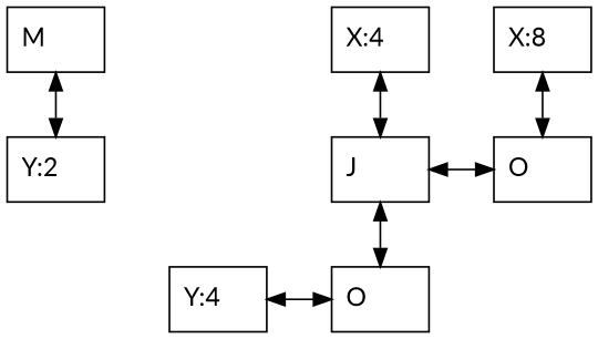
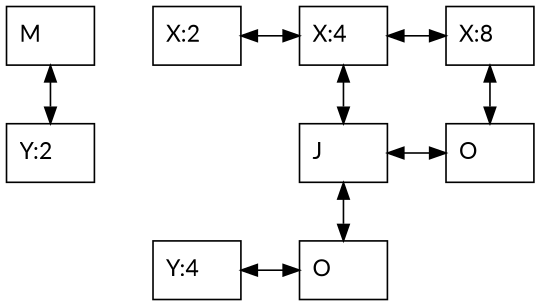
  digraph {
    fontname=Lato
    nodesep=0.5
    rankdir=TB
    node [fontname=Lato group=0 shape=box]
    edge [dir=both fontname=Lato]
    n1 [label="M\l"]
+   n2 [group=2 label="X:2\l"]
    n3 [group=4 label="X:4\l"]
    n4 [group=8 label="X:8\l"]
    n5 [label="Y:2\l"]
    n6 [group=4 label="J\l"]
    n7 [group=8 label="O\l"]
    n8 [label="Y:4\l"]
    n9 [group=4 label="O\l"]
    subgraph sub_1 {
      rank=same
      n1
+     n2
      n3
      n4
    }
    subgraph sub_2 {
      rank=same
      n5
      n6
      n7
    }
    subgraph sub_3 {
      rank=same
      n8
      n9
    }
    n1 -> n5
+   n2 -> n3
+   n3 -> n4
    n3 -> n6
    n4 -> n7
    n6 -> n7
    n6 -> n9
    n8 -> n9
  }
